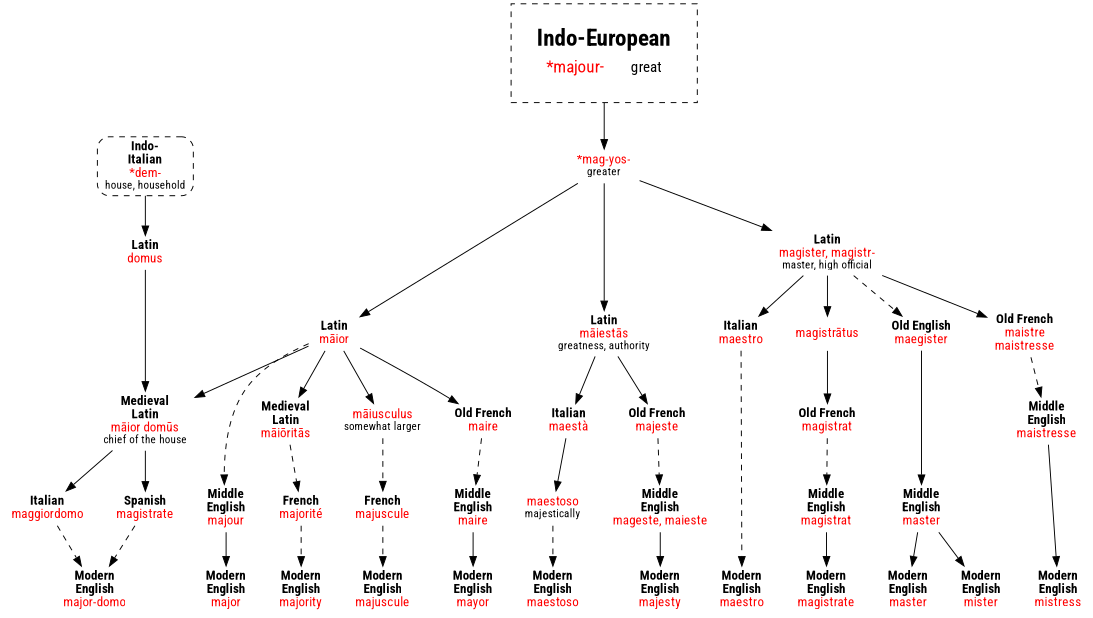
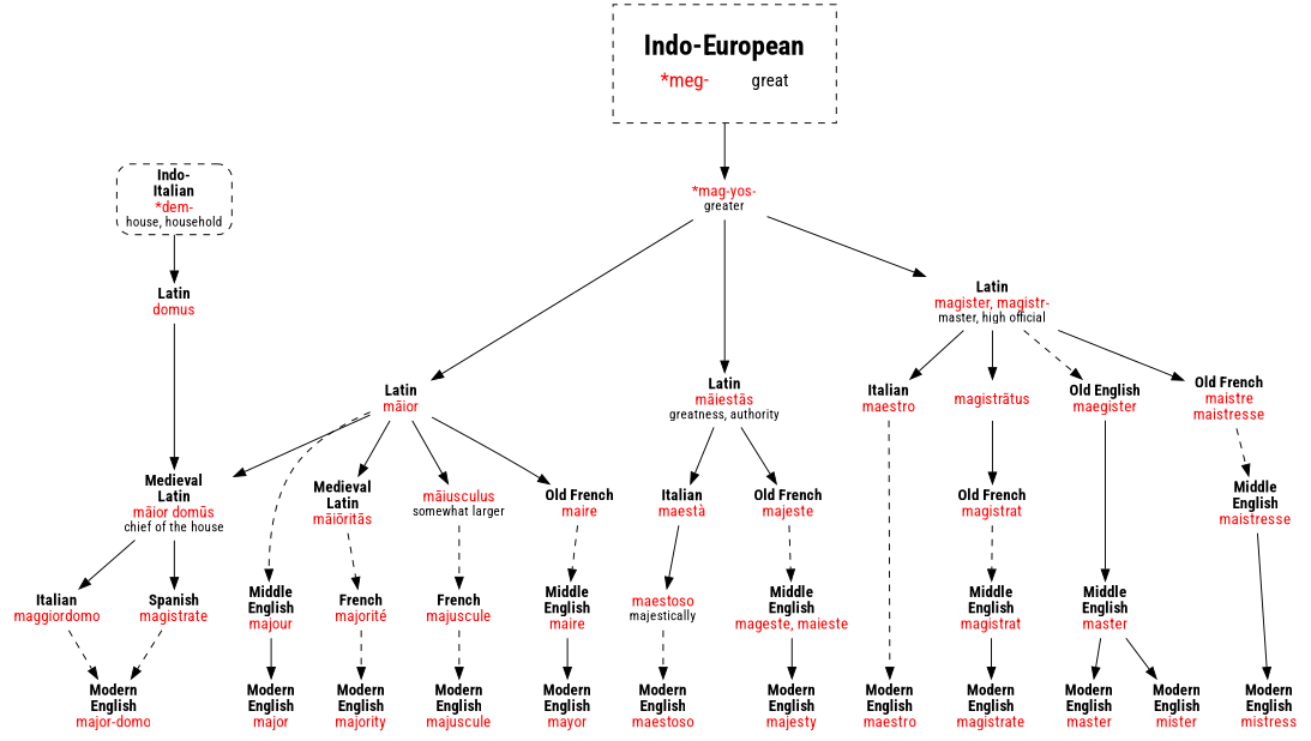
  strict digraph {
    fontname="Roboto Condensed"
    node [fontname="Roboto Condensed" shape=none]
    edge [fontname="Roboto Condensed"]
    n1 [label=<<b>Modern<br/>English</b><br/><font color="red">major</font>>]
    n2 [label=<<b>Modern<br/>English</b><br/><font color="red">major-domo</font>>]
    n3 [label=<<b>Modern<br/>English</b><br/><font color="red">majority</font>>]
    n4 [label=<<b>Modern<br/>English</b><br/><font color="red">majuscule</font>>]
    n5 [label=<<b>Modern<br/>English</b><br/><font color="red">mayor</font>>]
    n6 [label=<<b>Modern<br/>English</b><br/><font color="red">maestoso</font>>]
    n7 [label=<<b>Modern<br/>English</b><br/><font color="red">majesty</font>>]
    n8 [label=<<b>Modern<br/>English</b><br/><font color="red">maestro</font>>]
    n9 [label=<<b>Modern<br/>English</b><br/><font color="red">magistrate</font>>]
    n10 [label=<<b>Modern<br/>English</b><br/><font color="red">master</font>>]
    n11 [label=<<b>Modern<br/>English</b><br/><font color="red">mister</font>>]
    n12 [label=<<b>Modern<br/>English</b><br/><font color="red">mistress</font>>]
    n13 [label=<<font color="red">*mag-yos-</font><br/><font point-size="12">greater</font>>]
    n14 [label=<<b>Indo-<br/>Italian</b><br/><font color="red">*dem-</font><br/><font point-size="12">house, household</font>> shape=box style="dashed,rounded"]
    n15 [label=<<b>Latin</b><br/><font color="red">māior</font>>]
    n16 [label=<<b>Latin</b><br/><font color="red">māiestās</font><br/><font point-size="12">greatness, authority</font>>]
    n17 [label=<<b>Latin</b><br/><font color="red">magister, magistr-</font><br/><font point-size="12">master, high official</font>>]
    n18 [label=<<b>Latin</b><br/><font color="red">domus</font>>]
-   n19 [label=<<table border="0"><tr><td colspan="2"><font point-size="24"><b>Indo-European</b></font></td></tr><tr><td><font point-size="18" color="red">*majour-</font></td><td><font point-size="16">great</font></td></tr></table>> margin=.3 peripheries=1 shape=rect style=dashed]
+   n19 [label=<<table border="0"><tr><td colspan="2"><font point-size="24"><b>Indo-European</b></font></td></tr><tr><td><font point-size="18" color="red">*meg-</font></td><td><font point-size="16">great</font></td></tr></table>> margin=.3 peripheries=1 shape=rect style=dashed]
    n20 [label=<<b>Middle<br/>English</b><br/><font color="red">majour</font>>]
    n21 [label=<<b>Medieval<br/>Latin</b><br/><font color="red">māior domūs</font><br/><font point-size="12">chief of the house</font>>]
    n22 [label=<<b>Medieval<br/>Latin</b><br/><font color="red">māiōritās</font>>]
    n23 [label=<<font color="red">māiusculus</font><br/><font point-size="12">somewhat larger</font>>]
    n24 [label=<<b>Old French</b><br/><font color="red">maire</font>>]
    n25 [label=<<b>Italian</b><br/><font color="red">maestà</font>>]
    n26 [label=<<b>Old French</b><br/><font color="red">majeste</font>>]
    n27 [label=<<b>Italian</b><br/><font color="red">maestro</font>>]
    n28 [label=<<font color="red">magistrātus</font>>]
    n29 [label=<<b>Old English</b><br/><font color="red">maegister</font>>]
    n30 [label=<<b>Old French</b><br/><font color="red">maistre<br/>maistresse</font>>]
    n31 [label=<<b>Italian</b><br/><font color="red">maggiordomo</font>>]
    n32 [label=<<b>Spanish</b><br/><font color="red">magistrate</font>>]
    n33 [label=<<b>French</b><br/><font color="red">majorité</font>>]
    n34 [label=<<b>French</b><br/><font color="red">majuscule</font>>]
    n35 [label=<<b>Middle<br/>English</b><br/><font color="red">maire</font>>]
    n36 [label=<<font color="red">maestoso</font><br/><font point-size="12">majestically</font>>]
    n37 [label=<<b>Middle<br/>English</b><br/><font color="red">mageste, maieste</font>>]
    n38 [label=<<b>Old French</b><br/><font color="red">magistrat</font>>]
    n39 [label=<<b>Middle<br/>English</b><br/><font color="red">master</font>>]
    n40 [label=<<b>Middle<br/>English</b><br/><font color="red">maistresse</font>>]
    n41 [label=<<b>Middle<br/>English</b><br/><font color="red">magistrat</font>>]
    subgraph sub_1 {
      rank=sink
      n1
      n2
      n3
      n4
      n5
      n6
      n7
      n8
      n9
      n10
      n11
      n12
    }
    subgraph sub_2 {
      rank=same
      n13
      n14
    }
    n13 -> n15
    n13 -> n16
    n13 -> n17
    n14 -> n18
    n15 -> n20 [style=dashed]
    n15 -> n21
    n15 -> n22
    n15 -> n23
    n15 -> n24
    n16 -> n25
    n16 -> n26
    n17 -> n27
    n17 -> n28
    n17 -> n29 [style=dashed]
    n17 -> n30
    n18 -> n21
    n19 -> n13
    n20 -> n1
    n21 -> n31
    n21 -> n32
    n22 -> n33 [style=dashed]
    n23 -> n34 [style=dashed]
    n24 -> n35 [style=dashed]
    n25 -> n36
    n26 -> n37 [style=dashed]
    n27 -> n8 [style=dashed]
    n28 -> n38
    n29 -> n39
    n30 -> n40 [style=dashed]
    n31 -> n2 [style=dashed]
    n32 -> n2 [style=dashed]
    n33 -> n3 [style=dashed]
    n34 -> n4 [style=dashed]
    n35 -> n5
    n36 -> n6 [style=dashed]
    n37 -> n7
    n38 -> n41 [style=dashed]
    n39 -> n10
    n39 -> n11
    n40 -> n12
    n41 -> n9
  }
